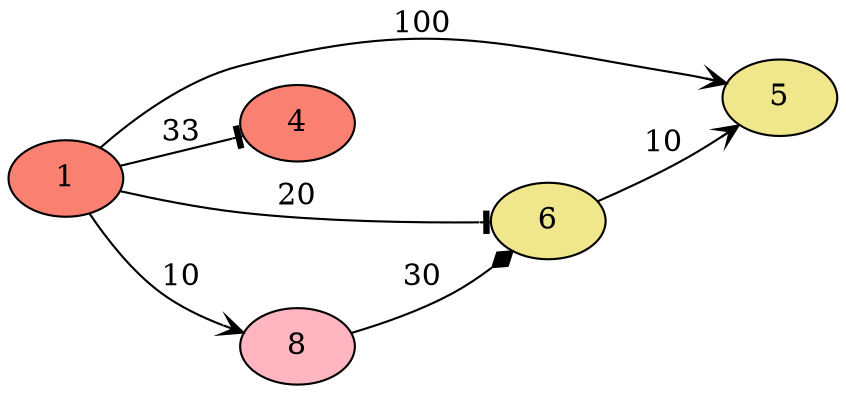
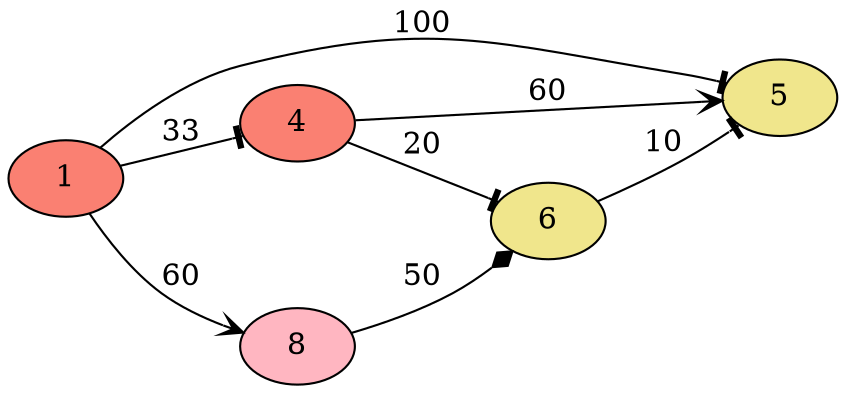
  digraph {
    rankdir=LR
    node [fillcolor=salmon style=filled]
    edge [arrowhead=tee]
    1
    4
    n3 [fillcolor=lightpink label=8]
    5 [fillcolor=khaki]
    n5 [fillcolor=khaki label=6]
    1 -> 4 [label=33]
-   1 -> n3 [arrowhead=vee label=10]
-   1 -> 5 [arrowhead=vee label=100]
-   1 -> n5 [label=20]
-   n3 -> n5 [arrowhead=diamond label=30]
-   n5 -> 5 [arrowhead=vee label=10]
+   1 -> n3 [arrowhead=vee label=60]
+   1 -> 5 [label=100]
+   4 -> 5 [arrowhead=vee label=60]
+   4 -> n5 [label=20]
+   n3 -> n5 [arrowhead=diamond label=50]
+   n5 -> 5 [label=10]
  }
